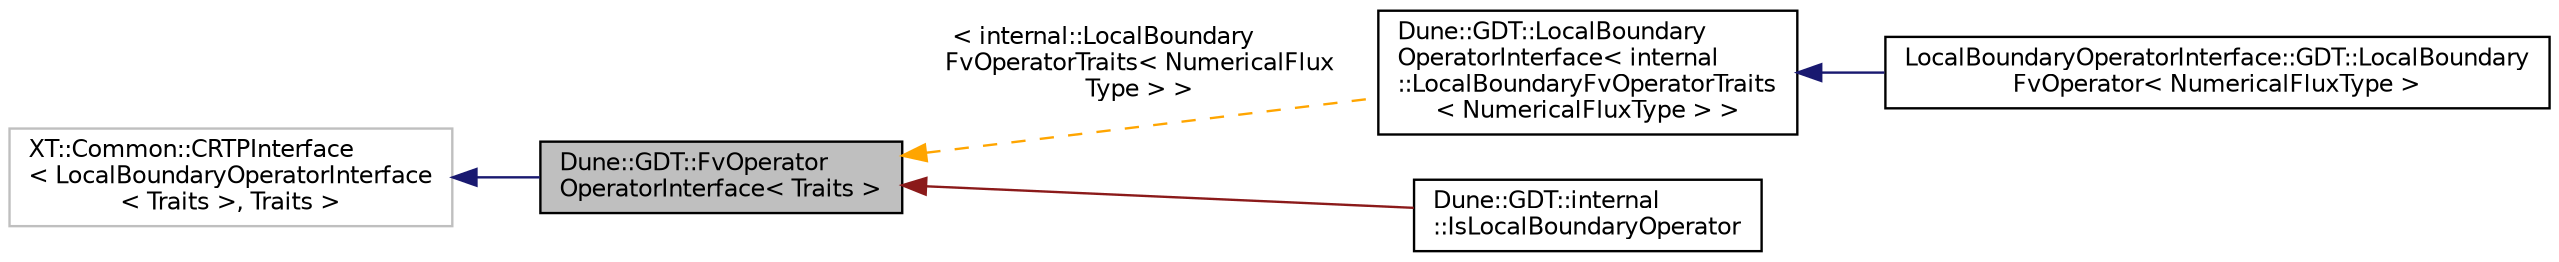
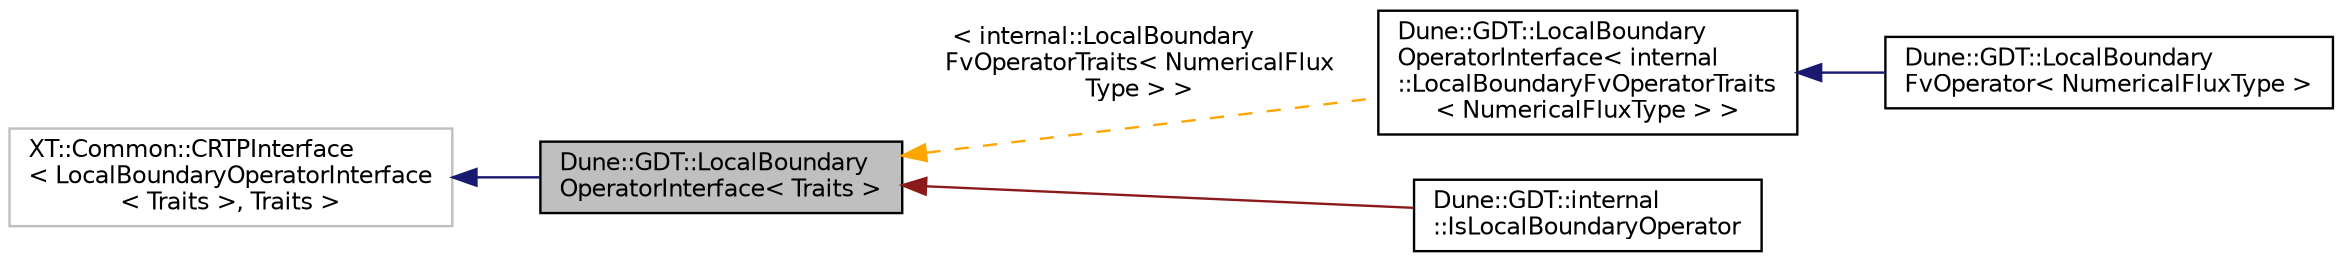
  digraph {
    rankdir=LR
    node [color=black fillcolor=white fontname=Helvetica fontsize=10 shape=record style=filled]
    edge [color=midnightblue dir=back fontname=Helvetica fontsize=10 labelfontname=Helvetica labelfontsize=10 style=solid]
-   n1 [fillcolor=grey75 fontcolor=black height=0.2 label="Dune::GDT::FvOperator\lOperatorInterface\< Traits \>" width=0.4]
+   n1 [fillcolor=grey75 fontcolor=black height=0.2 label="Dune::GDT::LocalBoundary\lOperatorInterface\< Traits \>" width=0.4]
    n2 [height=0.2 label="Dune::GDT::LocalBoundary\lOperatorInterface\< internal\l::LocalBoundaryFvOperatorTraits\l\< NumericalFluxType \> \>" width=0.4]
    n3 [height=0.2 label="Dune::GDT::internal\l::IsLocalBoundaryOperator" width=0.4]
-   n4 [height=0.2 label="LocalBoundaryOperatorInterface::GDT::LocalBoundary\lFvOperator\< NumericalFluxType \>" width=0.4]
+   n4 [height=0.2 label="Dune::GDT::LocalBoundary\lFvOperator\< NumericalFluxType \>" width=0.4]
    n5 [color=grey75 height=0.2 label="XT::Common::CRTPInterface\l\< LocalBoundaryOperatorInterface\l\< Traits \>, Traits \>" width=0.4]
    n1 -> n2 [color=orange label=" \< internal::LocalBoundary\lFvOperatorTraits\< NumericalFlux\lType \> \>" style=dashed]
    n1 -> n3 [color=firebrick4]
    n2 -> n4
    n5 -> n1
  }
